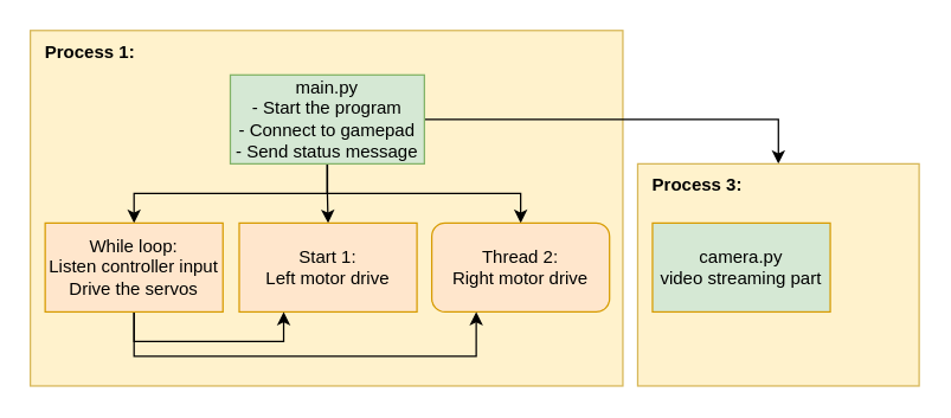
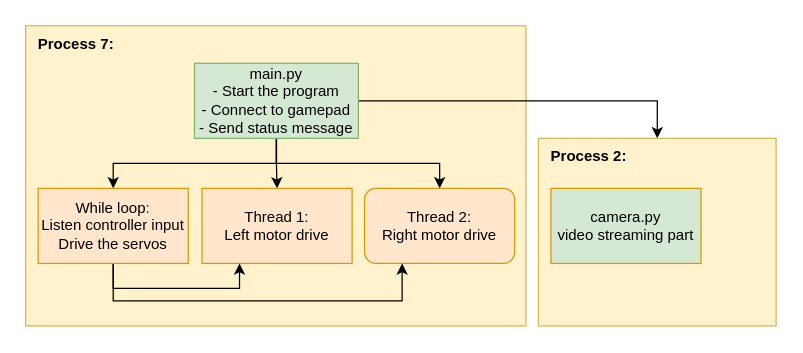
  <mxCell id="0" />
  <mxCell id="1" parent="0" />
  <mxCell id="2" value="" style="whiteSpace=wrap;html=1;fillColor=#fff2cc;strokeColor=#d6b656;" vertex="1" parent="1"><mxGeometry x="20" y="20" width="400" height="240" as="geometry" /></mxCell>
  <mxCell id="3" style="edgeStyle=orthogonalEdgeStyle;rounded=0;orthogonalLoop=1;jettySize=auto;html=1;exitX=0.5;exitY=1;exitDx=0;exitDy=0;" edge="1" parent="1" source="7" target="12"><mxGeometry relative="1" as="geometry" /></mxCell>
  <mxCell id="4" style="edgeStyle=orthogonalEdgeStyle;rounded=0;orthogonalLoop=1;jettySize=auto;html=1;exitX=0.5;exitY=1;exitDx=0;exitDy=0;entryX=0.5;entryY=0;entryDx=0;entryDy=0;" edge="1" parent="1" source="7" target="8"><mxGeometry relative="1" as="geometry" /></mxCell>
  <mxCell id="5" style="edgeStyle=orthogonalEdgeStyle;rounded=0;orthogonalLoop=1;jettySize=auto;html=1;exitX=0.5;exitY=1;exitDx=0;exitDy=0;entryX=0.5;entryY=0;entryDx=0;entryDy=0;" edge="1" parent="1" source="7" target="9"><mxGeometry relative="1" as="geometry" /></mxCell>
  <mxCell id="6" style="edgeStyle=orthogonalEdgeStyle;rounded=0;orthogonalLoop=1;jettySize=auto;html=1;exitX=1;exitY=0.5;exitDx=0;exitDy=0;entryX=0.5;entryY=0;entryDx=0;entryDy=0;" edge="1" parent="1" source="7" target="13"><mxGeometry relative="1" as="geometry" /></mxCell>
  <mxCell id="7" value="main.py&lt;br&gt;- Start the program&lt;br&gt;- Connect to gamepad&lt;br&gt;- Send status message" style="rounded=0;whiteSpace=wrap;html=1;fillColor=#d5e8d4;strokeColor=#82b366;" vertex="1" parent="1"><mxGeometry x="155" y="50" width="131" height="60" as="geometry" /></mxCell>
- <mxCell id="8" value="Start 1:&lt;br&gt;Left motor drive" style="whiteSpace=wrap;html=1;fillColor=#ffe6cc;strokeColor=#d79b00;" vertex="1" parent="1"><mxGeometry x="161" y="150" width="120" height="60" as="geometry" /></mxCell>
+ <mxCell id="8" value="Thread 1:&lt;br&gt;Left motor drive" style="whiteSpace=wrap;html=1;fillColor=#ffe6cc;strokeColor=#d79b00;" vertex="1" parent="1"><mxGeometry x="161" y="150" width="120" height="60" as="geometry" /></mxCell>
  <mxCell id="9" value="Thread 2:&lt;br&gt;Right motor drive" style="whiteSpace=wrap;html=1;fillColor=#ffe6cc;strokeColor=#d79b00;rounded=1;" vertex="1" parent="1"><mxGeometry x="291" y="150" width="120" height="60" as="geometry" /></mxCell>
  <mxCell id="10" style="edgeStyle=orthogonalEdgeStyle;rounded=0;orthogonalLoop=1;jettySize=auto;html=1;exitX=0.5;exitY=1;exitDx=0;exitDy=0;entryX=0.25;entryY=1;entryDx=0;entryDy=0;" edge="1" parent="1" source="12" target="8"><mxGeometry relative="1" as="geometry" /></mxCell>
  <mxCell id="11" style="edgeStyle=orthogonalEdgeStyle;rounded=0;orthogonalLoop=1;jettySize=auto;html=1;exitX=0.5;exitY=1;exitDx=0;exitDy=0;entryX=0.25;entryY=1;entryDx=0;entryDy=0;" edge="1" parent="1" source="12" target="9"><mxGeometry relative="1" as="geometry"><Array as="points"><mxPoint x="90" y="240" /><mxPoint x="321" y="240" /></Array></mxGeometry></mxCell>
  <mxCell id="12" value="While loop:&lt;br&gt;Listen controller input&lt;br&gt;Drive the servos" style="whiteSpace=wrap;html=1;fillColor=#ffe6cc;strokeColor=#d79b00;" vertex="1" parent="1"><mxGeometry x="30" y="150" width="120" height="60" as="geometry" /></mxCell>
  <mxCell id="13" value="" style="whiteSpace=wrap;html=1;fillColor=#fff2cc;strokeColor=#d6b656;" vertex="1" parent="1"><mxGeometry x="430" y="110" width="190" height="150" as="geometry" /></mxCell>
  <mxCell id="14" value="camera.py&lt;br&gt;video streaming part" style="rounded=0;whiteSpace=wrap;html=1;fillColor=#d5e8d4;strokeColor=#d79b00;" vertex="1" parent="1"><mxGeometry x="440" y="150" width="120" height="60" as="geometry" /></mxCell>
- <mxCell id="15" value="&lt;b&gt;Process 1:&lt;/b&gt;" style="text;html=1;align=center;verticalAlign=middle;resizable=0;points=[];autosize=1;strokeColor=none;fillColor=none;" vertex="1" parent="1"><mxGeometry x="20" y="20" width="80" height="30" as="geometry" /></mxCell>
- <mxCell id="16" value="&lt;b&gt;Process 3:&lt;/b&gt;" style="text;html=1;align=center;verticalAlign=middle;resizable=0;points=[];autosize=1;strokeColor=none;fillColor=none;" vertex="1" parent="1"><mxGeometry x="430" y="110" width="80" height="30" as="geometry" /></mxCell>
+ <mxCell id="15" value="&lt;b&gt;Process 7:&lt;/b&gt;" style="text;html=1;align=center;verticalAlign=middle;resizable=0;points=[];autosize=1;strokeColor=none;fillColor=none;" vertex="1" parent="1"><mxGeometry x="20" y="20" width="80" height="30" as="geometry" /></mxCell>
+ <mxCell id="16" value="&lt;b&gt;Process 2:&lt;/b&gt;" style="text;html=1;align=center;verticalAlign=middle;resizable=0;points=[];autosize=1;strokeColor=none;fillColor=none;" vertex="1" parent="1"><mxGeometry x="430" y="110" width="80" height="30" as="geometry" /></mxCell>
